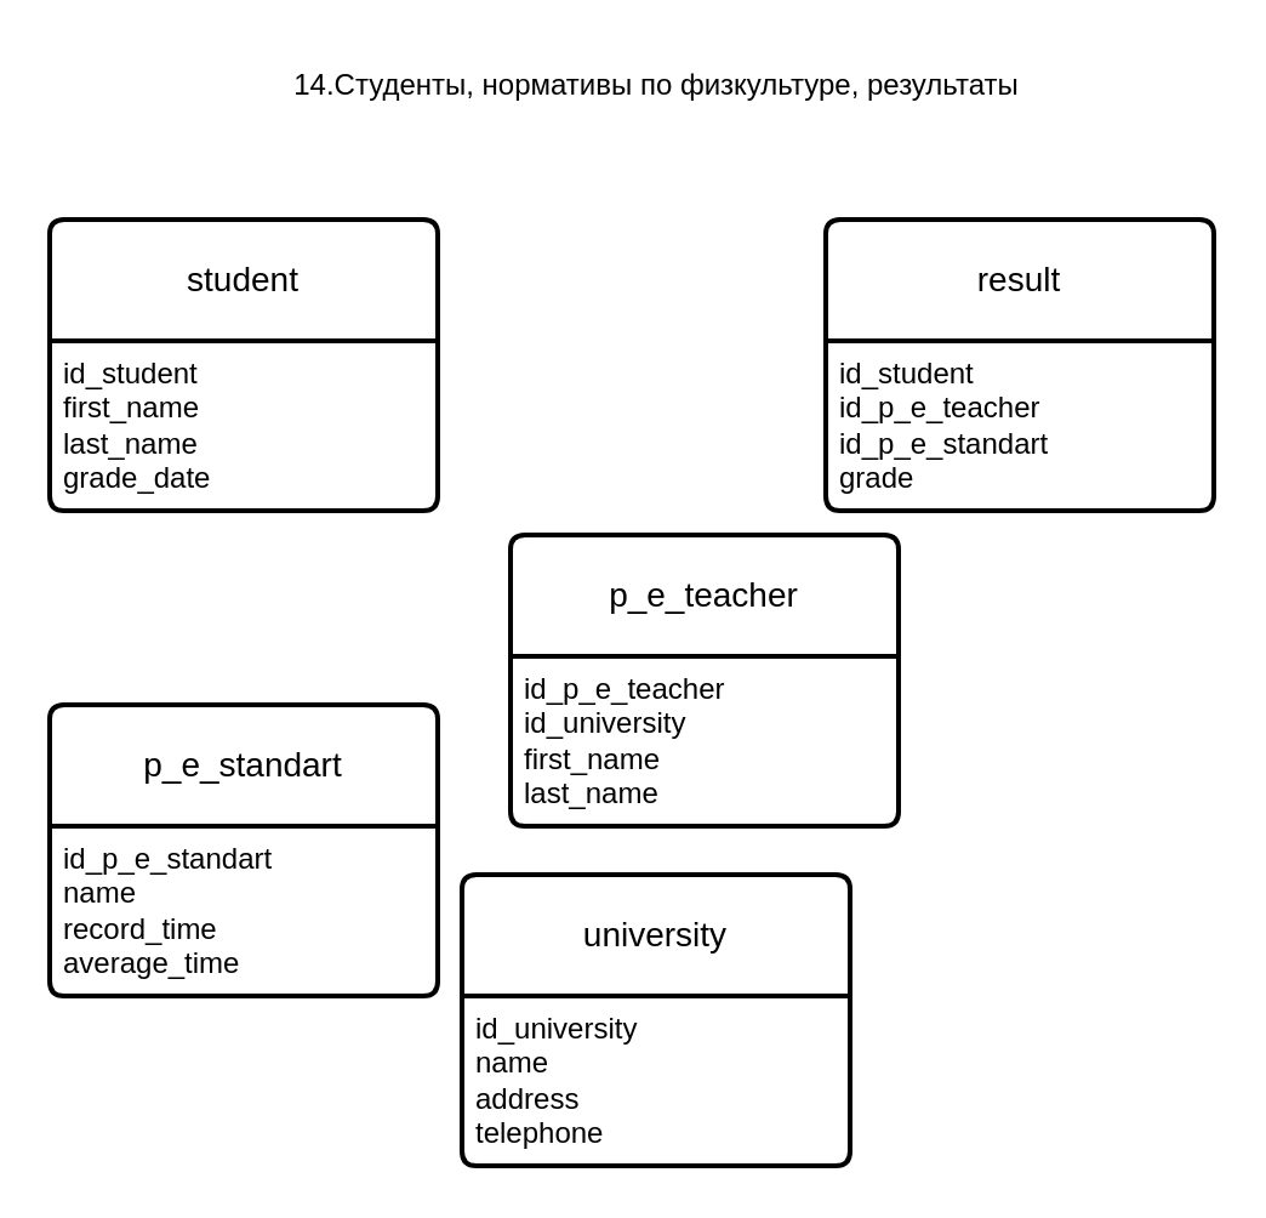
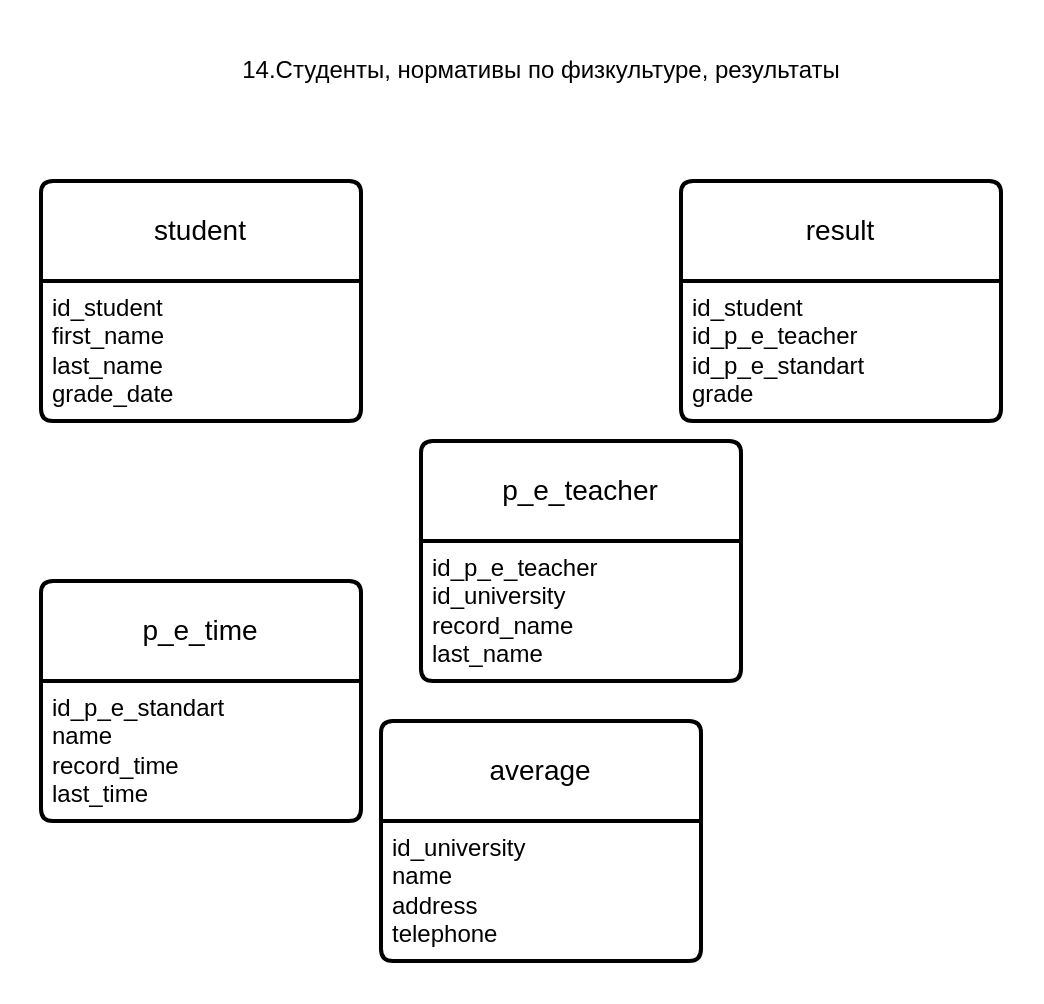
  <mxCell id="0" />
  <mxCell id="1" parent="0" />
  <mxCell id="2" value="14.Студенты, нормативы по физкультуре, результаты" style="text;html=1;align=center;verticalAlign=middle;resizable=0;points=[];autosize=1;strokeColor=none;fillColor=none;" parent="1" vertex="1"><mxGeometry x="110" y="20" width="320" height="30" as="geometry" /></mxCell>
  <mxCell id="3" value="student" style="swimlane;childLayout=stackLayout;horizontal=1;startSize=50;horizontalStack=0;rounded=1;fontSize=14;fontStyle=0;strokeWidth=2;resizeParent=0;resizeLast=1;shadow=0;dashed=0;align=center;arcSize=4;whiteSpace=wrap;html=1;" parent="1" vertex="1"><mxGeometry x="20" y="90" width="160" height="120" as="geometry" /></mxCell>
  <mxCell id="4" value="id_student&lt;br&gt;first_name&lt;br&gt;last_name&lt;br&gt;grade_date" style="align=left;strokeColor=none;fillColor=none;spacingLeft=4;fontSize=12;verticalAlign=top;resizable=0;rotatable=0;part=1;html=1;" parent="3" vertex="1"><mxGeometry y="50" width="160" height="70" as="geometry" /></mxCell>
  <mxCell id="5" value="result" style="swimlane;childLayout=stackLayout;horizontal=1;startSize=50;horizontalStack=0;rounded=1;fontSize=14;fontStyle=0;strokeWidth=2;resizeParent=0;resizeLast=1;shadow=0;dashed=0;align=center;arcSize=4;whiteSpace=wrap;html=1;" parent="1" vertex="1"><mxGeometry x="340" y="90" width="160" height="120" as="geometry" /></mxCell>
  <mxCell id="6" value="id_student&lt;br&gt;id_p_e_teacher&lt;br&gt;id_p_e_standart&lt;br&gt;grade" style="align=left;strokeColor=none;fillColor=none;spacingLeft=4;fontSize=12;verticalAlign=top;resizable=0;rotatable=0;part=1;html=1;" parent="5" vertex="1"><mxGeometry y="50" width="160" height="70" as="geometry" /></mxCell>
- <mxCell id="7" value="p_e_standart" style="swimlane;childLayout=stackLayout;horizontal=1;startSize=50;horizontalStack=0;rounded=1;fontSize=14;fontStyle=0;strokeWidth=2;resizeParent=0;resizeLast=1;shadow=0;dashed=0;align=center;arcSize=4;whiteSpace=wrap;html=1;" parent="1" vertex="1"><mxGeometry x="20" y="290" width="160" height="120" as="geometry" /></mxCell>
- <mxCell id="8" value="id_p_e_standart&lt;br&gt;name&lt;br&gt;record_time&lt;br&gt;average_time" style="align=left;strokeColor=none;fillColor=none;spacingLeft=4;fontSize=12;verticalAlign=top;resizable=0;rotatable=0;part=1;html=1;" parent="7" vertex="1"><mxGeometry y="50" width="160" height="70" as="geometry" /></mxCell>
- <mxCell id="9" value="university" style="swimlane;childLayout=stackLayout;horizontal=1;startSize=50;horizontalStack=0;rounded=1;fontSize=14;fontStyle=0;strokeWidth=2;resizeParent=0;resizeLast=1;shadow=0;dashed=0;align=center;arcSize=4;whiteSpace=wrap;html=1;" parent="1" vertex="1"><mxGeometry x="190" y="360" width="160" height="120" as="geometry" /></mxCell>
+ <mxCell id="7" value="p_e_time" style="swimlane;childLayout=stackLayout;horizontal=1;startSize=50;horizontalStack=0;rounded=1;fontSize=14;fontStyle=0;strokeWidth=2;resizeParent=0;resizeLast=1;shadow=0;dashed=0;align=center;arcSize=4;whiteSpace=wrap;html=1;" parent="1" vertex="1"><mxGeometry x="20" y="290" width="160" height="120" as="geometry" /></mxCell>
+ <mxCell id="8" value="id_p_e_standart&lt;br&gt;name&lt;br&gt;record_time&lt;br&gt;last_time" style="align=left;strokeColor=none;fillColor=none;spacingLeft=4;fontSize=12;verticalAlign=top;resizable=0;rotatable=0;part=1;html=1;" parent="7" vertex="1"><mxGeometry y="50" width="160" height="70" as="geometry" /></mxCell>
+ <mxCell id="9" value="average" style="swimlane;childLayout=stackLayout;horizontal=1;startSize=50;horizontalStack=0;rounded=1;fontSize=14;fontStyle=0;strokeWidth=2;resizeParent=0;resizeLast=1;shadow=0;dashed=0;align=center;arcSize=4;whiteSpace=wrap;html=1;" parent="1" vertex="1"><mxGeometry x="190" y="360" width="160" height="120" as="geometry" /></mxCell>
  <mxCell id="10" value="id_university&lt;br&gt;name&lt;br&gt;address&lt;br&gt;telephone" style="align=left;strokeColor=none;fillColor=none;spacingLeft=4;fontSize=12;verticalAlign=top;resizable=0;rotatable=0;part=1;html=1;" parent="9" vertex="1"><mxGeometry y="50" width="160" height="70" as="geometry" /></mxCell>
  <mxCell id="11" value="p_e_teacher" style="swimlane;childLayout=stackLayout;horizontal=1;startSize=50;horizontalStack=0;rounded=1;fontSize=14;fontStyle=0;strokeWidth=2;resizeParent=0;resizeLast=1;shadow=0;dashed=0;align=center;arcSize=4;whiteSpace=wrap;html=1;" parent="1" vertex="1"><mxGeometry x="210" y="220" width="160" height="120" as="geometry" /></mxCell>
- <mxCell id="12" value="id_p_e_teacher&lt;br&gt;id_university&lt;br&gt;first_name&lt;br&gt;last_name&lt;br&gt;" style="align=left;strokeColor=none;fillColor=none;spacingLeft=4;fontSize=12;verticalAlign=top;resizable=0;rotatable=0;part=1;html=1;" parent="11" vertex="1"><mxGeometry y="50" width="160" height="70" as="geometry" /></mxCell>
+ <mxCell id="12" value="id_p_e_teacher&lt;br&gt;id_university&lt;br&gt;record_name&lt;br&gt;last_name&lt;br&gt;" style="align=left;strokeColor=none;fillColor=none;spacingLeft=4;fontSize=12;verticalAlign=top;resizable=0;rotatable=0;part=1;html=1;" parent="11" vertex="1"><mxGeometry y="50" width="160" height="70" as="geometry" /></mxCell>
